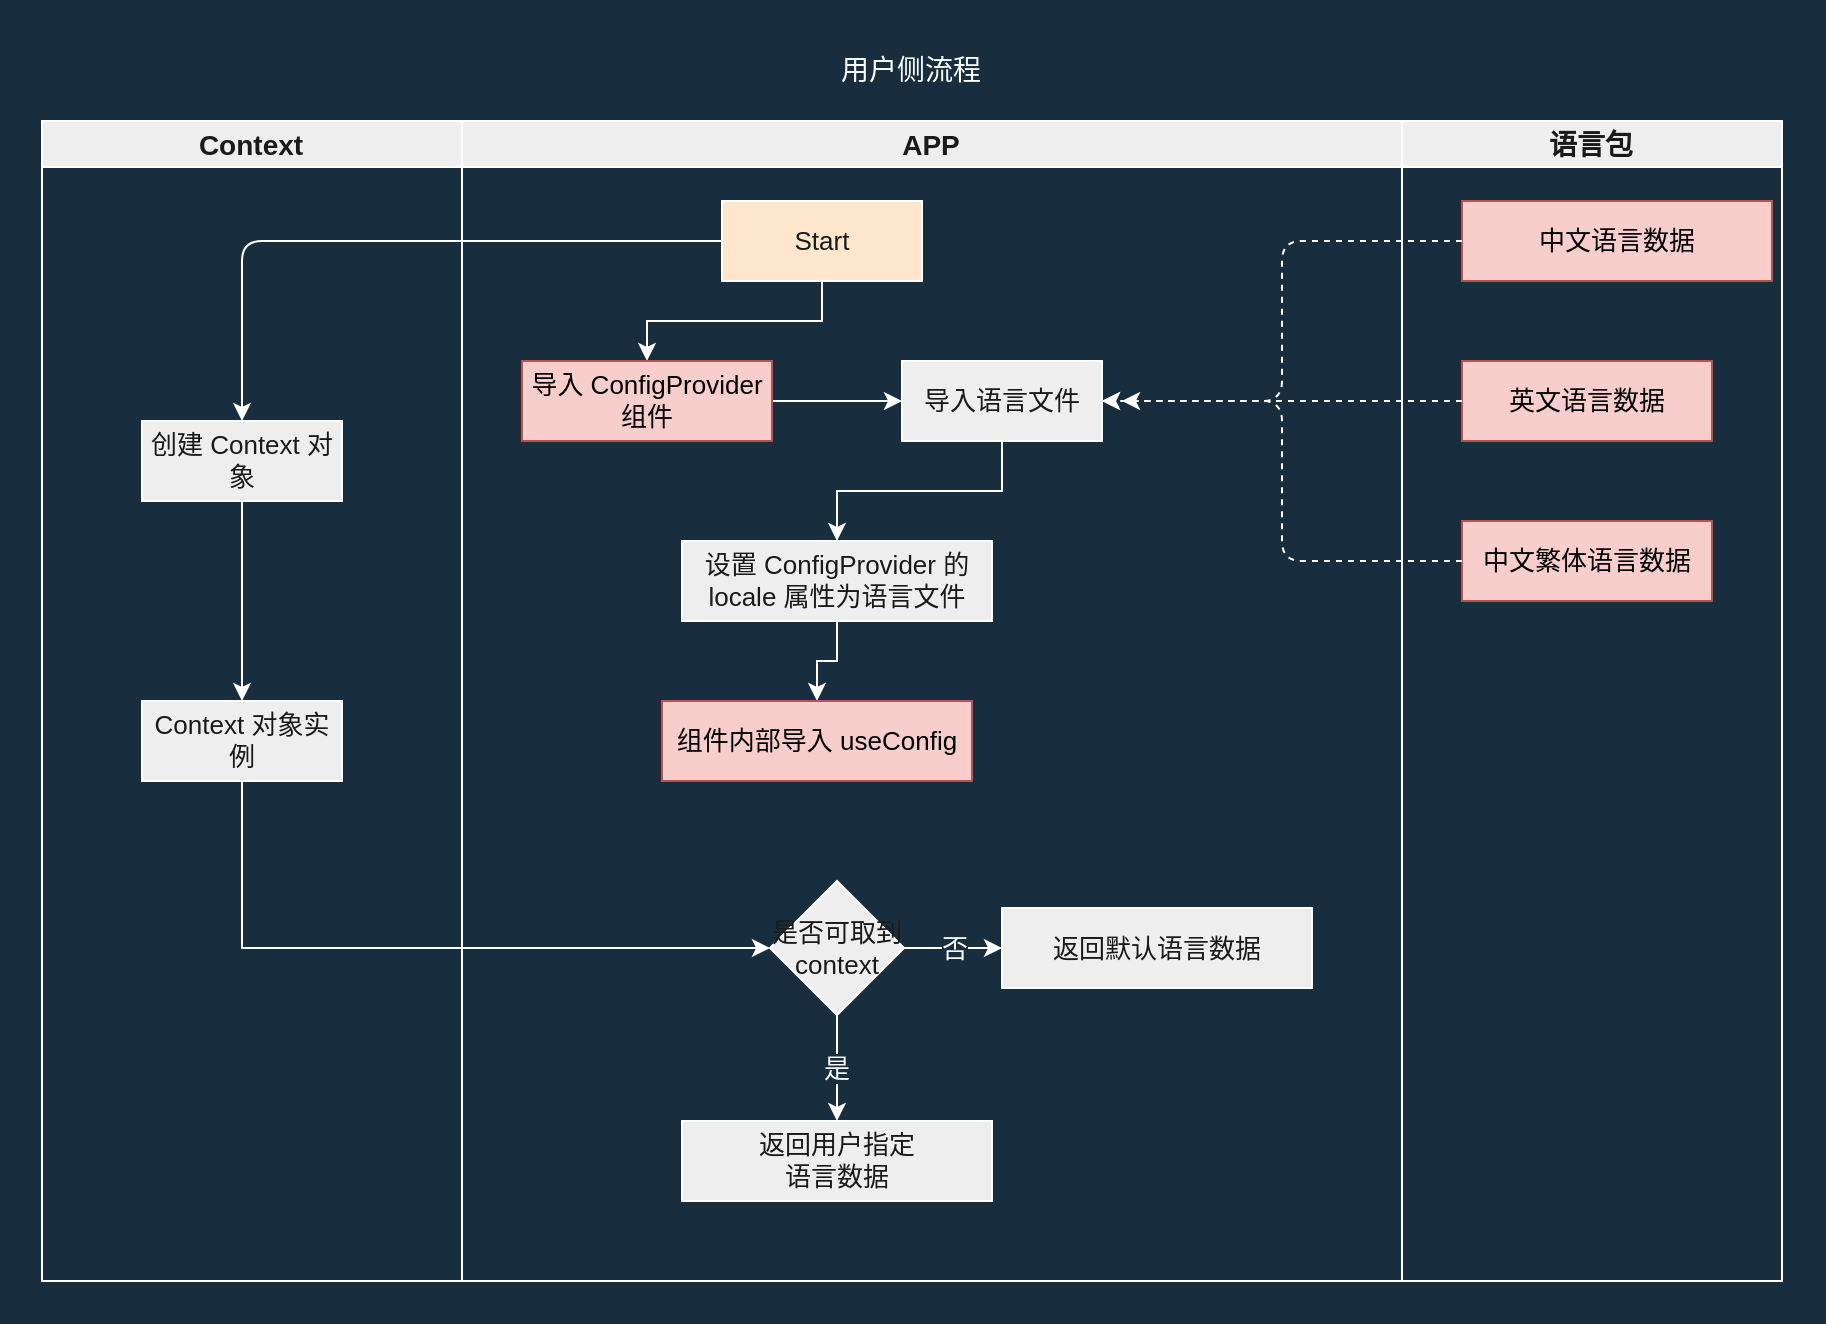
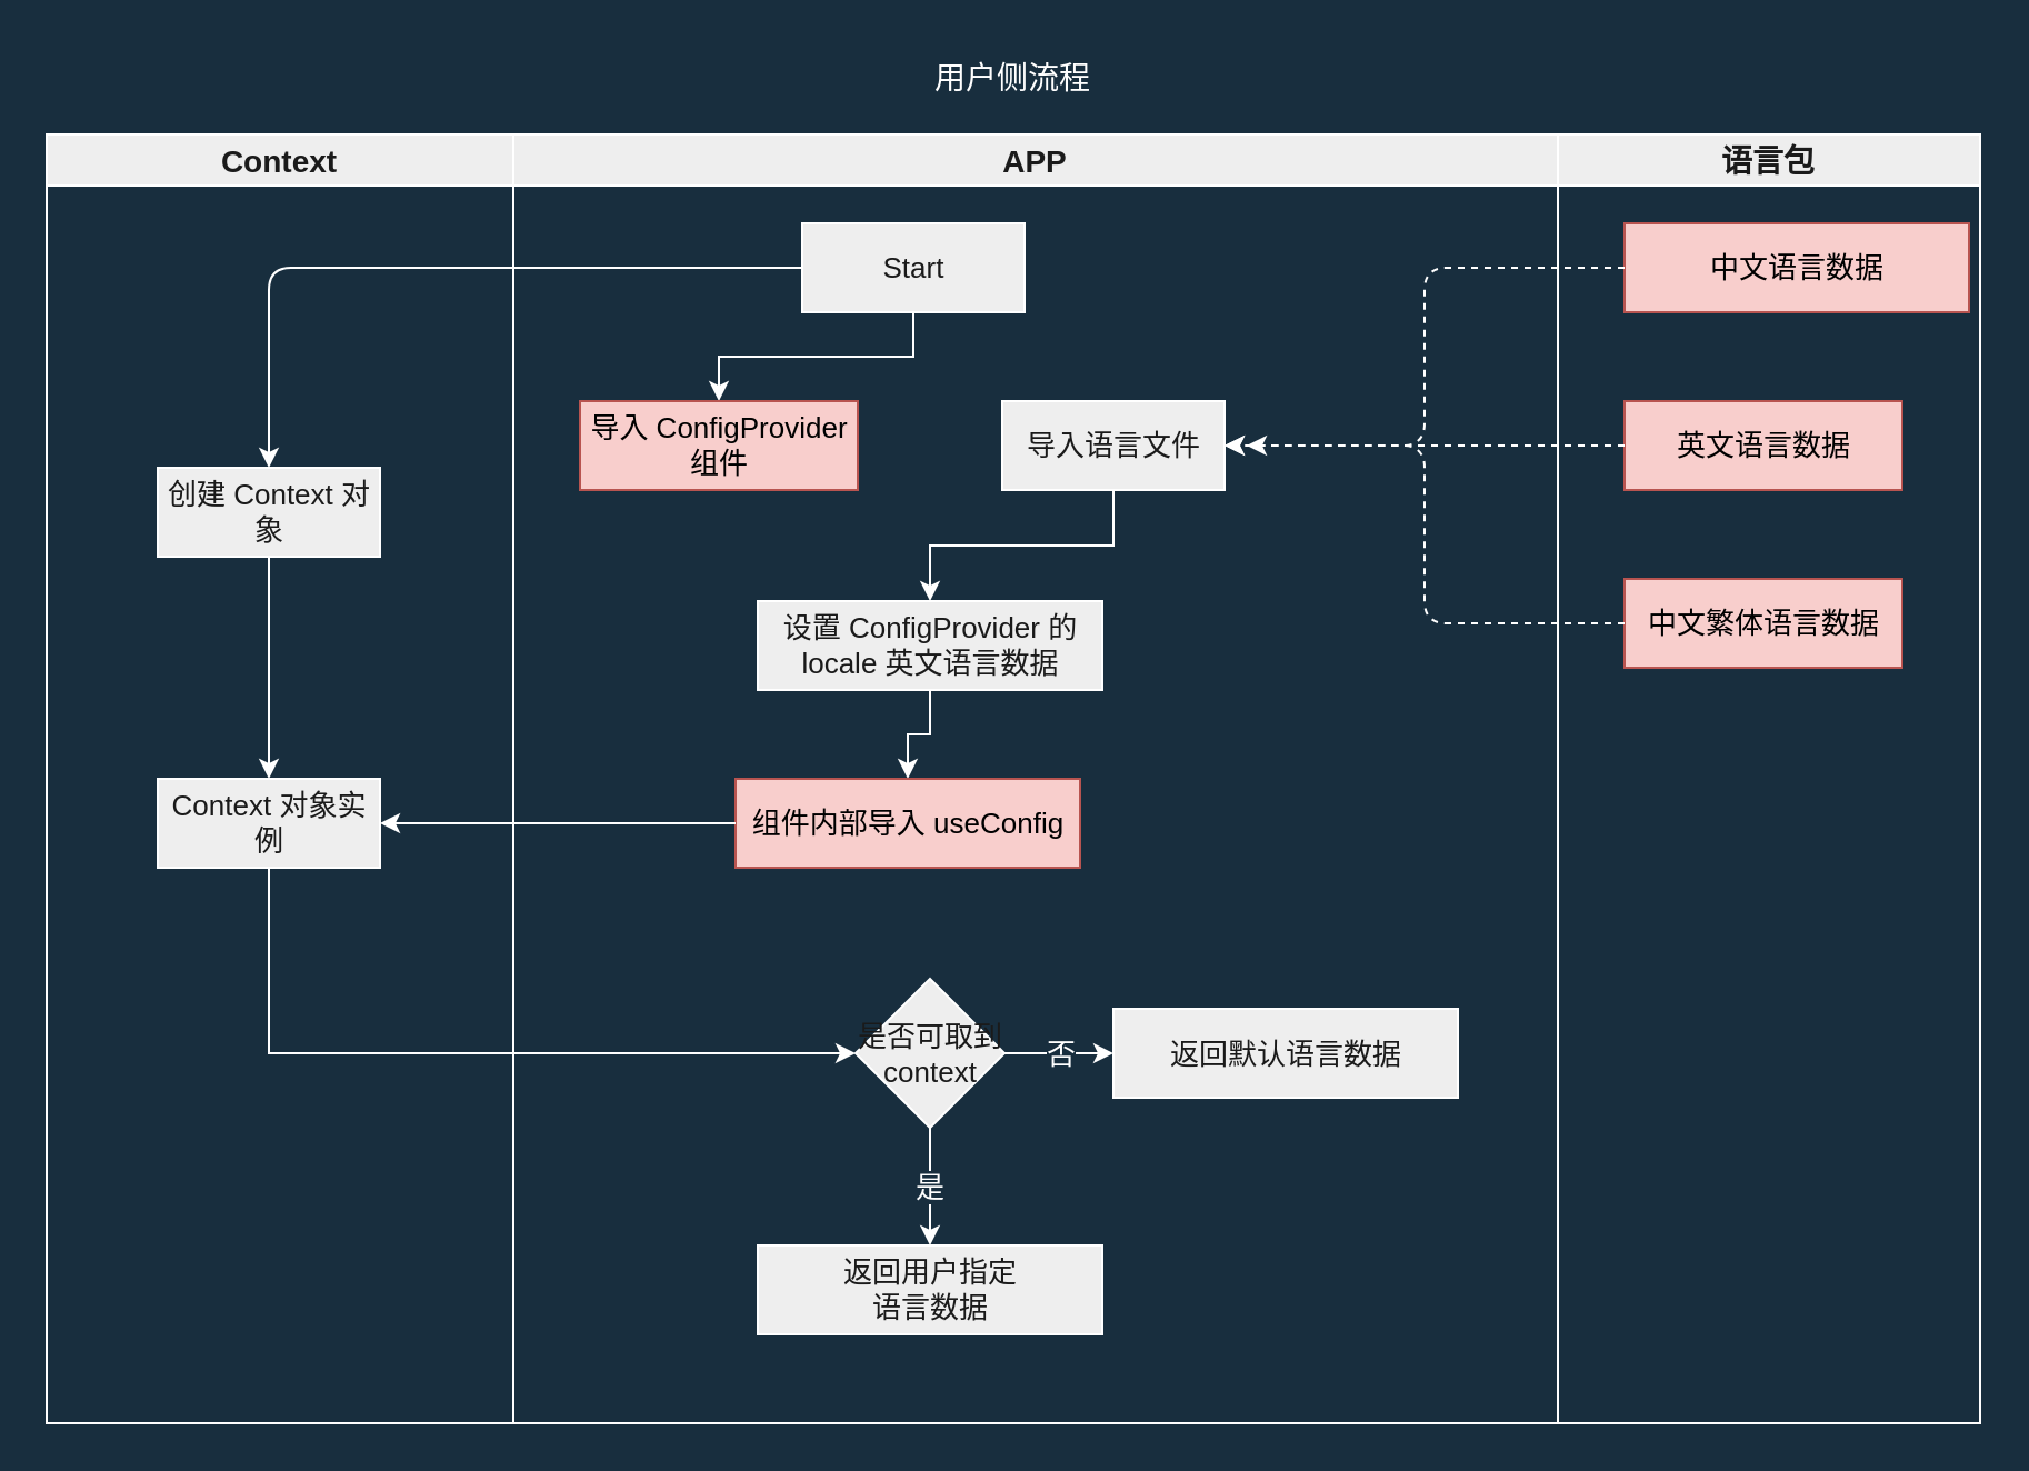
  <mxCell id="0" />
  <mxCell id="1" parent="0" />
  <mxCell id="2" value="用户侧流程" style="text;html=1;strokeColor=none;fillColor=none;align=center;verticalAlign=middle;whiteSpace=wrap;rounded=0;fontSize=14;fontColor=#FFFFFF;" vertex="1" parent="1"><mxGeometry x="389" y="20" width="133" height="30" as="geometry" /></mxCell>
  <mxCell id="3" value="" style="group" vertex="1" connectable="0" parent="1"><mxGeometry x="20.5" y="60" width="870" height="580" as="geometry" /></mxCell>
  <mxCell id="4" value="APP" style="swimlane;strokeWidth=1;fontSize=14;fontStyle=1;fillColor=#EEEEEE;strokeColor=#FFFFFF;fontColor=#1A1A1A;" parent="3" vertex="1"><mxGeometry x="210" width="470" height="580" as="geometry" /></mxCell>
  <mxCell id="5" style="edgeStyle=orthogonalEdgeStyle;rounded=0;orthogonalLoop=1;jettySize=auto;html=1;exitX=0.5;exitY=1;exitDx=0;exitDy=0;entryX=0.5;entryY=0;entryDx=0;entryDy=0;fontSize=13;fontStyle=0;labelBackgroundColor=#182E3E;strokeColor=#FFFFFF;fontColor=#FFFFFF;" parent="4" source="6" target="8" edge="1"><mxGeometry relative="1" as="geometry" /></mxCell>
- <mxCell id="6" value="Start" style="whiteSpace=wrap;html=1;fontSize=13;fontStyle=0;fillColor=#ffe6cc;strokeColor=#FFFFFF;fontColor=#1A1A1A;" parent="4" vertex="1"><mxGeometry x="130" y="40" width="100" height="40" as="geometry" /></mxCell>
- <mxCell id="7" style="edgeStyle=orthogonalEdgeStyle;rounded=0;orthogonalLoop=1;jettySize=auto;html=1;exitX=1;exitY=0.5;exitDx=0;exitDy=0;entryX=0;entryY=0.5;entryDx=0;entryDy=0;fontSize=13;fontStyle=0;labelBackgroundColor=#182E3E;strokeColor=#FFFFFF;fontColor=#FFFFFF;" parent="4" source="8" target="10" edge="1"><mxGeometry relative="1" as="geometry" /></mxCell>
+ <mxCell id="6" value="Start" style="whiteSpace=wrap;html=1;fontSize=13;fontStyle=0;fillColor=#EEEEEE;strokeColor=#FFFFFF;fontColor=#1A1A1A;" parent="4" vertex="1"><mxGeometry x="130" y="40" width="100" height="40" as="geometry" /></mxCell>
  <mxCell id="8" value="导入 ConfigProvider &lt;br style=&quot;font-size: 13px;&quot;&gt;组件" style="whiteSpace=wrap;html=1;fontSize=13;fontStyle=0;fillColor=#f8cecc;strokeColor=#b85450;" parent="4" vertex="1"><mxGeometry x="30" y="120" width="125" height="40" as="geometry" /></mxCell>
  <mxCell id="9" style="edgeStyle=orthogonalEdgeStyle;rounded=0;orthogonalLoop=1;jettySize=auto;html=1;exitX=0.5;exitY=1;exitDx=0;exitDy=0;entryX=0.5;entryY=0;entryDx=0;entryDy=0;fontSize=13;fontStyle=0;labelBackgroundColor=#182E3E;strokeColor=#FFFFFF;fontColor=#FFFFFF;" parent="4" source="10" target="12" edge="1"><mxGeometry relative="1" as="geometry" /></mxCell>
  <mxCell id="10" value="导入语言文件" style="whiteSpace=wrap;html=1;fontSize=13;fontStyle=0;fillColor=#EEEEEE;strokeColor=#FFFFFF;fontColor=#1A1A1A;" parent="4" vertex="1"><mxGeometry x="220" y="120" width="100" height="40" as="geometry" /></mxCell>
  <mxCell id="11" style="edgeStyle=orthogonalEdgeStyle;rounded=0;orthogonalLoop=1;jettySize=auto;html=1;exitX=0.5;exitY=1;exitDx=0;exitDy=0;entryX=0.5;entryY=0;entryDx=0;entryDy=0;fontSize=13;fontStyle=0;labelBackgroundColor=#182E3E;strokeColor=#FFFFFF;fontColor=#FFFFFF;" parent="4" source="12" target="13" edge="1"><mxGeometry relative="1" as="geometry" /></mxCell>
- <mxCell id="12" value="设置 ConfigProvider 的 locale 属性为语言文件" style="whiteSpace=wrap;html=1;fontSize=13;fontStyle=0;fillColor=#EEEEEE;strokeColor=#FFFFFF;fontColor=#1A1A1A;" parent="4" vertex="1"><mxGeometry x="110" y="210" width="155" height="40" as="geometry" /></mxCell>
+ <mxCell id="12" value="设置 ConfigProvider 的 locale 英文语言数据" style="whiteSpace=wrap;html=1;fontSize=13;fontStyle=0;fillColor=#EEEEEE;strokeColor=#FFFFFF;fontColor=#1A1A1A;" parent="4" vertex="1"><mxGeometry x="110" y="210" width="155" height="40" as="geometry" /></mxCell>
  <mxCell id="13" value="组件内部导入 useConfig" style="whiteSpace=wrap;html=1;fontSize=13;fontStyle=0;fillColor=#f8cecc;strokeColor=#b85450;" parent="4" vertex="1"><mxGeometry x="100" y="290" width="155" height="40" as="geometry" /></mxCell>
  <mxCell id="14" value="是否可取到&lt;br style=&quot;font-size: 13px;&quot;&gt;context" style="strokeWidth=1;html=1;shape=mxgraph.flowchart.decision;whiteSpace=wrap;fontSize=13;fontStyle=0;fillColor=#EEEEEE;strokeColor=#FFFFFF;fontColor=#1A1A1A;" parent="4" vertex="1"><mxGeometry x="154" y="380" width="67" height="67" as="geometry" /></mxCell>
  <mxCell id="15" value="返回默认语言数据" style="whiteSpace=wrap;html=1;fontSize=13;strokeWidth=1;fontStyle=0;fillColor=#EEEEEE;strokeColor=#FFFFFF;fontColor=#1A1A1A;" parent="4" vertex="1"><mxGeometry x="270" y="393.5" width="155" height="40" as="geometry" /></mxCell>
  <mxCell id="16" value="否" style="edgeStyle=orthogonalEdgeStyle;rounded=0;orthogonalLoop=1;jettySize=auto;html=1;fontSize=13;labelBackgroundColor=#182E3E;strokeColor=#FFFFFF;fontColor=#FFFFFF;" parent="4" source="14" target="15" edge="1"><mxGeometry relative="1" as="geometry" /></mxCell>
  <mxCell id="17" value="返回用户指定&lt;br&gt;语言数据" style="whiteSpace=wrap;html=1;fontSize=13;strokeWidth=1;fontStyle=0;fillColor=#EEEEEE;strokeColor=#FFFFFF;fontColor=#1A1A1A;" parent="4" vertex="1"><mxGeometry x="110" y="500" width="155" height="40" as="geometry" /></mxCell>
  <mxCell id="18" value="是" style="edgeStyle=orthogonalEdgeStyle;rounded=0;orthogonalLoop=1;jettySize=auto;html=1;fontSize=13;labelBackgroundColor=#182E3E;strokeColor=#FFFFFF;fontColor=#FFFFFF;" parent="4" source="14" target="17" edge="1"><mxGeometry relative="1" as="geometry" /></mxCell>
  <mxCell id="19" value="Context" style="swimlane;strokeWidth=1;fontSize=14;fontStyle=1;fillColor=#EEEEEE;strokeColor=#FFFFFF;fontColor=#1A1A1A;" parent="3" vertex="1"><mxGeometry width="210" height="580" as="geometry" /></mxCell>
  <mxCell id="20" style="edgeStyle=orthogonalEdgeStyle;rounded=0;orthogonalLoop=1;jettySize=auto;html=1;exitX=0.5;exitY=1;exitDx=0;exitDy=0;fontSize=13;fontStyle=0;labelBackgroundColor=#182E3E;strokeColor=#FFFFFF;fontColor=#FFFFFF;" parent="19" source="21" target="22" edge="1"><mxGeometry relative="1" as="geometry" /></mxCell>
  <mxCell id="21" value="创建 Context 对象" style="whiteSpace=wrap;html=1;fontSize=13;fontStyle=0;fillColor=#EEEEEE;strokeColor=#FFFFFF;fontColor=#1A1A1A;" parent="19" vertex="1"><mxGeometry x="50" y="150" width="100" height="40" as="geometry" /></mxCell>
  <mxCell id="22" value="Context 对象实例" style="whiteSpace=wrap;html=1;fontSize=13;fontStyle=0;fillColor=#EEEEEE;strokeColor=#FFFFFF;fontColor=#1A1A1A;" parent="19" vertex="1"><mxGeometry x="50" y="290" width="100" height="40" as="geometry" /></mxCell>
+ <mxCell id="23" style="edgeStyle=orthogonalEdgeStyle;rounded=0;orthogonalLoop=1;jettySize=auto;html=1;exitX=0;exitY=0.5;exitDx=0;exitDy=0;entryX=1;entryY=0.5;entryDx=0;entryDy=0;fontSize=13;fontStyle=0;labelBackgroundColor=#182E3E;strokeColor=#FFFFFF;fontColor=#FFFFFF;" parent="3" source="13" target="22" edge="1"><mxGeometry relative="1" as="geometry" /></mxCell>
  <mxCell id="24" style="edgeStyle=orthogonalEdgeStyle;rounded=0;orthogonalLoop=1;jettySize=auto;html=1;exitX=0.5;exitY=1;exitDx=0;exitDy=0;entryX=0;entryY=0.5;entryDx=0;entryDy=0;entryPerimeter=0;fontSize=13;fontStyle=0;labelBackgroundColor=#182E3E;strokeColor=#FFFFFF;fontColor=#FFFFFF;" parent="3" source="22" target="14" edge="1"><mxGeometry relative="1" as="geometry" /></mxCell>
  <mxCell id="25" value="语言包" style="swimlane;strokeWidth=1;fontSize=14;fontStyle=1;fillColor=#EEEEEE;strokeColor=#FFFFFF;fontColor=#1A1A1A;" parent="3" vertex="1"><mxGeometry x="680" width="190" height="580" as="geometry" /></mxCell>
  <mxCell id="26" value="中文语言数据" style="whiteSpace=wrap;html=1;fontSize=13;fontStyle=0;fillColor=#f8cecc;strokeColor=#b85450;" parent="25" vertex="1"><mxGeometry x="30" y="40" width="155" height="40" as="geometry" /></mxCell>
  <mxCell id="27" value="英文语言数据" style="whiteSpace=wrap;html=1;fontSize=13;fontStyle=0;fillColor=#f8cecc;strokeColor=#b85450;" parent="25" vertex="1"><mxGeometry x="30" y="120" width="125" height="40" as="geometry" /></mxCell>
  <mxCell id="28" value="中文繁体语言数据" style="whiteSpace=wrap;html=1;fontSize=13;fontStyle=0;fillColor=#f8cecc;strokeColor=#b85450;" parent="25" vertex="1"><mxGeometry x="30" y="200" width="125" height="40" as="geometry" /></mxCell>
  <mxCell id="29" style="edgeStyle=orthogonalEdgeStyle;curved=0;rounded=1;sketch=0;orthogonalLoop=1;jettySize=auto;html=1;exitX=0;exitY=0.5;exitDx=0;exitDy=0;entryX=1;entryY=0.5;entryDx=0;entryDy=0;fontSize=14;fontColor=#FFFFFF;strokeColor=#FFFFFF;dashed=1;labelBackgroundColor=#182E3E;" parent="3" source="26" target="10" edge="1"><mxGeometry relative="1" as="geometry" /></mxCell>
  <mxCell id="30" style="edgeStyle=orthogonalEdgeStyle;curved=0;rounded=1;sketch=0;orthogonalLoop=1;jettySize=auto;html=1;exitX=0;exitY=0.5;exitDx=0;exitDy=0;fontSize=14;fontColor=#FFFFFF;strokeColor=#FFFFFF;dashed=1;labelBackgroundColor=#182E3E;" parent="3" source="27" edge="1"><mxGeometry relative="1" as="geometry"><mxPoint x="540" y="140" as="targetPoint" /></mxGeometry></mxCell>
  <mxCell id="31" style="edgeStyle=orthogonalEdgeStyle;curved=0;rounded=1;sketch=0;orthogonalLoop=1;jettySize=auto;html=1;exitX=0;exitY=0.5;exitDx=0;exitDy=0;entryX=1;entryY=0.5;entryDx=0;entryDy=0;fontSize=14;fontColor=#FFFFFF;strokeColor=#FFFFFF;dashed=1;labelBackgroundColor=#182E3E;" parent="3" source="28" target="10" edge="1"><mxGeometry relative="1" as="geometry" /></mxCell>
  <mxCell id="32" style="edgeStyle=orthogonalEdgeStyle;curved=0;rounded=1;sketch=0;orthogonalLoop=1;jettySize=auto;html=1;exitX=0;exitY=0.5;exitDx=0;exitDy=0;fontSize=14;fontColor=#FFFFFF;strokeColor=#FFFFFF;labelBackgroundColor=#182E3E;" parent="3" source="6" target="21" edge="1"><mxGeometry relative="1" as="geometry" /></mxCell>
